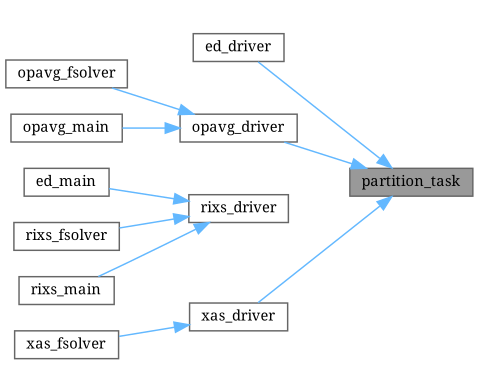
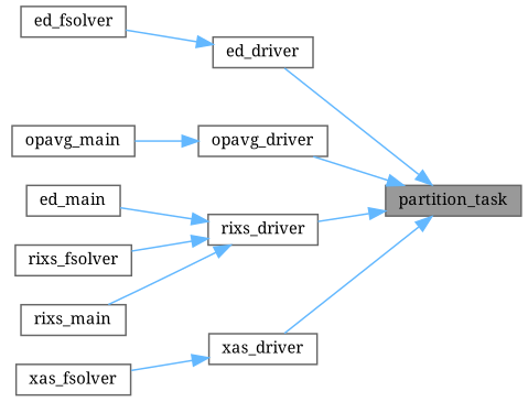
  digraph {
    fontname="Noto Serif"
    rankdir=RL
    node [color=grey40 fillcolor=white fontname="Noto Serif" fontsize=10 shape=box style=filled]
    edge [color=steelblue1 dir=back fontname="Noto Serif" fontsize=10 labelfontname=Helvetica labelfontsize=10 style=solid]
    n1 [color=gray40 fillcolor=grey60 fontcolor=black height=0.2 label=partition_task width=0.4]
    n2 [height=0.2 label=ed_driver width=0.4]
    n3 [height=0.2 label=opavg_driver width=0.4]
    n4 [height=0.2 label=rixs_driver width=0.4]
    n5 [height=0.2 label=xas_driver width=0.4]
-   n7 [height=0.2 label=opavg_fsolver width=0.4]
+   n6 [height=0.2 label=ed_fsolver width=0.4]
    n8 [height=0.2 label=opavg_main width=0.4]
    n9 [height=0.2 label=ed_main width=0.4]
    n10 [height=0.2 label=rixs_fsolver width=0.4]
    n11 [height=0.2 label=rixs_main width=0.4]
    n12 [height=0.2 label=xas_fsolver width=0.4]
    n1 -> n2
    n1 -> n3
+   n1 -> n4
    n1 -> n5
-   n3 -> n7
+   n2 -> n6
    n3 -> n8
    n4 -> n9
    n4 -> n10
    n4 -> n11
    n5 -> n12
  }
